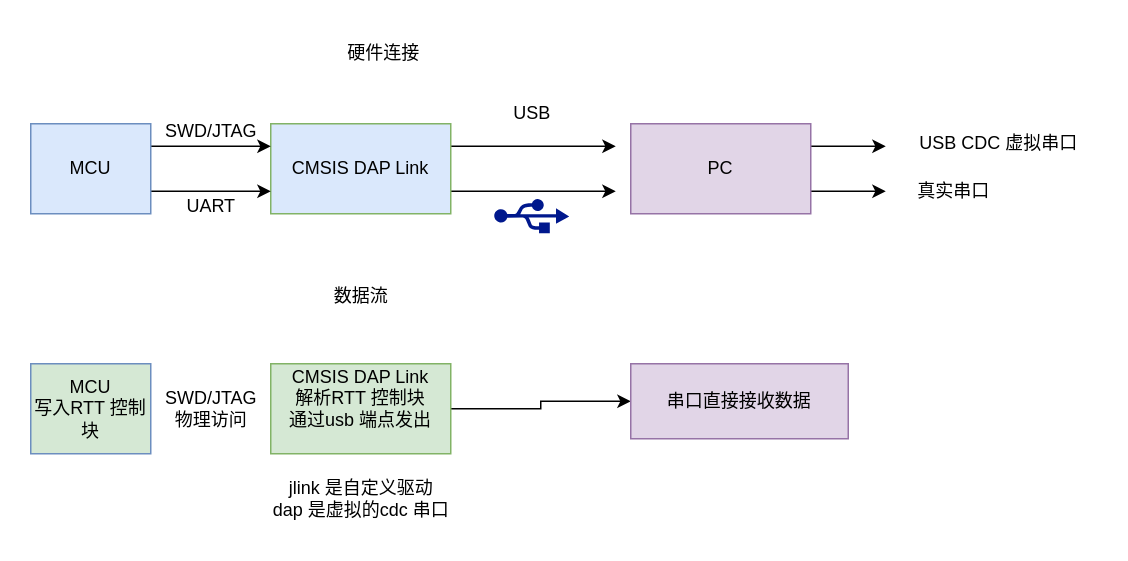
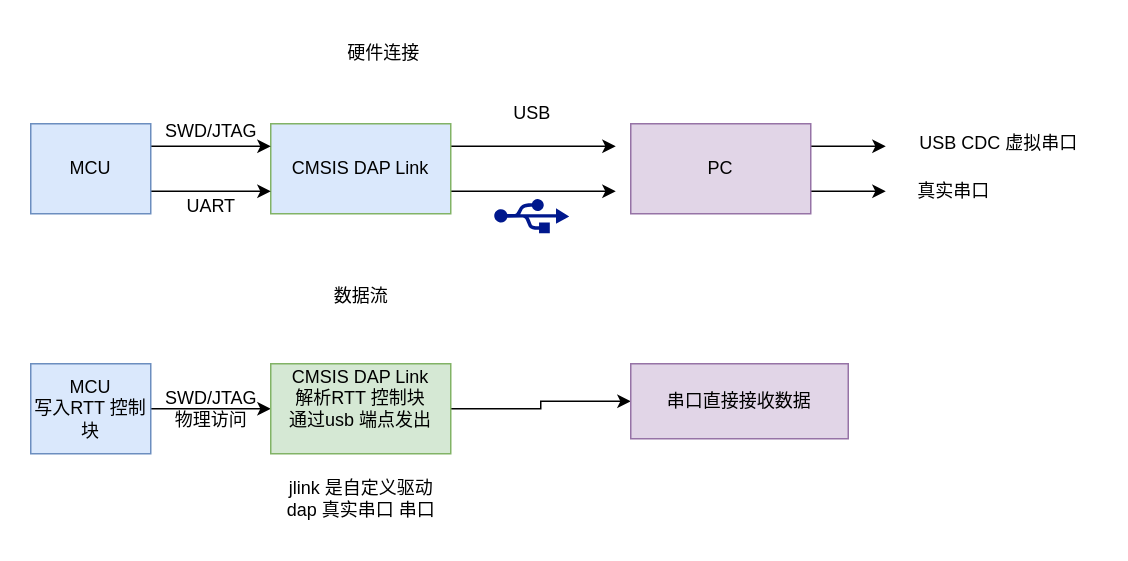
  <mxCell id="0" />
  <mxCell id="1" parent="0" />
  <mxCell id="2" style="edgeStyle=orthogonalEdgeStyle;rounded=0;orthogonalLoop=1;jettySize=auto;html=1;exitX=1;exitY=0.25;exitDx=0;exitDy=0;" edge="1" parent="1" source="4"><mxGeometry relative="1" as="geometry"><mxPoint x="410" y="97" as="targetPoint" /></mxGeometry></mxCell>
  <mxCell id="3" style="edgeStyle=orthogonalEdgeStyle;rounded=0;orthogonalLoop=1;jettySize=auto;html=1;exitX=1;exitY=0.75;exitDx=0;exitDy=0;" edge="1" parent="1" source="4"><mxGeometry relative="1" as="geometry"><mxPoint x="410" y="127" as="targetPoint" /></mxGeometry></mxCell>
  <mxCell id="4" value="CMSIS DAP Link" style="rounded=0;whiteSpace=wrap;html=1;fillColor=#dae8fc;strokeColor=#82b366;" vertex="1" parent="1"><mxGeometry x="180" y="82" width="120" height="60" as="geometry" /></mxCell>
  <mxCell id="5" value="" style="sketch=0;aspect=fixed;pointerEvents=1;shadow=0;dashed=0;html=1;strokeColor=none;labelPosition=center;verticalLabelPosition=bottom;verticalAlign=top;align=center;fillColor=#00188D;shape=mxgraph.mscae.enterprise.usb" vertex="1" parent="1"><mxGeometry x="329" y="132" width="50" height="23" as="geometry" /></mxCell>
  <mxCell id="6" value="USB" style="text;html=1;align=center;verticalAlign=middle;resizable=0;points=[];autosize=1;strokeColor=none;fillColor=none;" vertex="1" parent="1"><mxGeometry x="329" y="60" width="50" height="30" as="geometry" /></mxCell>
  <mxCell id="7" style="edgeStyle=orthogonalEdgeStyle;rounded=0;orthogonalLoop=1;jettySize=auto;html=1;exitX=1;exitY=0.25;exitDx=0;exitDy=0;" edge="1" parent="1" source="9"><mxGeometry relative="1" as="geometry"><mxPoint x="590" y="97" as="targetPoint" /></mxGeometry></mxCell>
  <mxCell id="8" style="edgeStyle=orthogonalEdgeStyle;rounded=0;orthogonalLoop=1;jettySize=auto;html=1;exitX=1;exitY=0.75;exitDx=0;exitDy=0;" edge="1" parent="1" source="9"><mxGeometry relative="1" as="geometry"><mxPoint x="590" y="127" as="targetPoint" /></mxGeometry></mxCell>
  <mxCell id="9" value="PC" style="rounded=0;whiteSpace=wrap;html=1;fillColor=#e1d5e7;strokeColor=#9673a6;" vertex="1" parent="1"><mxGeometry x="420" y="82" width="120" height="60" as="geometry" /></mxCell>
  <mxCell id="10" style="edgeStyle=orthogonalEdgeStyle;rounded=0;orthogonalLoop=1;jettySize=auto;html=1;exitX=1;exitY=0.25;exitDx=0;exitDy=0;entryX=0;entryY=0.25;entryDx=0;entryDy=0;" edge="1" parent="1" source="12" target="4"><mxGeometry relative="1" as="geometry" /></mxCell>
  <mxCell id="11" style="edgeStyle=orthogonalEdgeStyle;rounded=0;orthogonalLoop=1;jettySize=auto;html=1;exitX=1;exitY=0.75;exitDx=0;exitDy=0;entryX=0;entryY=0.75;entryDx=0;entryDy=0;" edge="1" parent="1" source="12" target="4"><mxGeometry relative="1" as="geometry" /></mxCell>
  <mxCell id="12" value="MCU" style="rounded=0;whiteSpace=wrap;html=1;fillColor=#dae8fc;strokeColor=#6c8ebf;" vertex="1" parent="1"><mxGeometry x="20" y="82" width="80" height="60" as="geometry" /></mxCell>
  <mxCell id="13" value="SWD/JTAG" style="text;html=1;align=center;verticalAlign=middle;resizable=0;points=[];autosize=1;strokeColor=none;fillColor=none;" vertex="1" parent="1"><mxGeometry x="100" y="72" width="80" height="30" as="geometry" /></mxCell>
  <mxCell id="14" value="UART" style="text;html=1;align=center;verticalAlign=middle;resizable=0;points=[];autosize=1;strokeColor=none;fillColor=none;" vertex="1" parent="1"><mxGeometry x="110" y="122" width="60" height="30" as="geometry" /></mxCell>
  <mxCell id="15" value="USB CDC 虚拟串口" style="text;html=1;align=center;verticalAlign=middle;resizable=0;points=[];autosize=1;strokeColor=none;fillColor=none;" vertex="1" parent="1"><mxGeometry x="600" y="80" width="130" height="30" as="geometry" /></mxCell>
  <mxCell id="16" value="真实串口" style="text;html=1;align=center;verticalAlign=middle;resizable=0;points=[];autosize=1;strokeColor=none;fillColor=none;" vertex="1" parent="1"><mxGeometry x="600" y="112" width="70" height="30" as="geometry" /></mxCell>
  <mxCell id="17" value="硬件连接" style="text;html=1;align=center;verticalAlign=middle;resizable=0;points=[];autosize=1;strokeColor=none;fillColor=none;" vertex="1" parent="1"><mxGeometry x="220" y="20" width="70" height="30" as="geometry" /></mxCell>
  <mxCell id="18" value="数据流" style="text;html=1;align=center;verticalAlign=middle;resizable=0;points=[];autosize=1;strokeColor=none;fillColor=none;" vertex="1" parent="1"><mxGeometry x="210" y="182" width="60" height="30" as="geometry" /></mxCell>
- <mxCell id="20" value="MCU&lt;div&gt;写入RTT 控制块&lt;/div&gt;" style="rounded=0;whiteSpace=wrap;html=1;fillColor=#d5e8d4;strokeColor=#6c8ebf;" vertex="1" parent="1"><mxGeometry x="20" y="242" width="80" height="60" as="geometry" /></mxCell>
+ <mxCell id="19" style="edgeStyle=orthogonalEdgeStyle;rounded=0;orthogonalLoop=1;jettySize=auto;html=1;exitX=1;exitY=0.5;exitDx=0;exitDy=0;entryX=0;entryY=0.5;entryDx=0;entryDy=0;" edge="1" parent="1" source="20" target="22"><mxGeometry relative="1" as="geometry" /></mxCell>
+ <mxCell id="20" value="MCU&lt;div&gt;写入RTT 控制块&lt;/div&gt;" style="rounded=0;whiteSpace=wrap;html=1;fillColor=#dae8fc;strokeColor=#6c8ebf;" vertex="1" parent="1"><mxGeometry x="20" y="242" width="80" height="60" as="geometry" /></mxCell>
  <mxCell id="21" style="edgeStyle=orthogonalEdgeStyle;rounded=0;orthogonalLoop=1;jettySize=auto;html=1;exitX=1;exitY=0.5;exitDx=0;exitDy=0;entryX=0;entryY=0.5;entryDx=0;entryDy=0;" edge="1" parent="1" source="22" target="25"><mxGeometry relative="1" as="geometry" /></mxCell>
  <mxCell id="22" value="CMSIS DAP Link&lt;div&gt;解析RTT 控制块&lt;/div&gt;&lt;div&gt;通过usb 端点发出&lt;br&gt;&lt;div&gt;&lt;br&gt;&lt;/div&gt;&lt;/div&gt;" style="rounded=0;whiteSpace=wrap;html=1;fillColor=#d5e8d4;strokeColor=#82b366;" vertex="1" parent="1"><mxGeometry x="180" y="242" width="120" height="60" as="geometry" /></mxCell>
  <mxCell id="23" value="SWD/JTAG&lt;div&gt;物理访问&lt;/div&gt;" style="text;html=1;align=center;verticalAlign=middle;resizable=0;points=[];autosize=1;strokeColor=none;fillColor=none;" vertex="1" parent="1"><mxGeometry x="100" y="252" width="80" height="40" as="geometry" /></mxCell>
- <mxCell id="24" value="jlink 是自定义驱动&lt;div&gt;dap 是虚拟的cdc 串口&lt;/div&gt;" style="text;html=1;align=center;verticalAlign=middle;resizable=0;points=[];autosize=1;strokeColor=none;fillColor=none;" vertex="1" parent="1"><mxGeometry x="170" y="312" width="140" height="40" as="geometry" /></mxCell>
+ <mxCell id="24" value="jlink 是自定义驱动&lt;div&gt;dap 真实串口 串口&lt;/div&gt;" style="text;html=1;align=center;verticalAlign=middle;resizable=0;points=[];autosize=1;strokeColor=none;fillColor=none;" vertex="1" parent="1"><mxGeometry x="170" y="312" width="140" height="40" as="geometry" /></mxCell>
  <mxCell id="25" value="串口直接接收数据" style="rounded=0;whiteSpace=wrap;html=1;fillColor=#e1d5e7;strokeColor=#9673a6;" vertex="1" parent="1"><mxGeometry x="420" y="242" width="145" height="50" as="geometry" /></mxCell>
